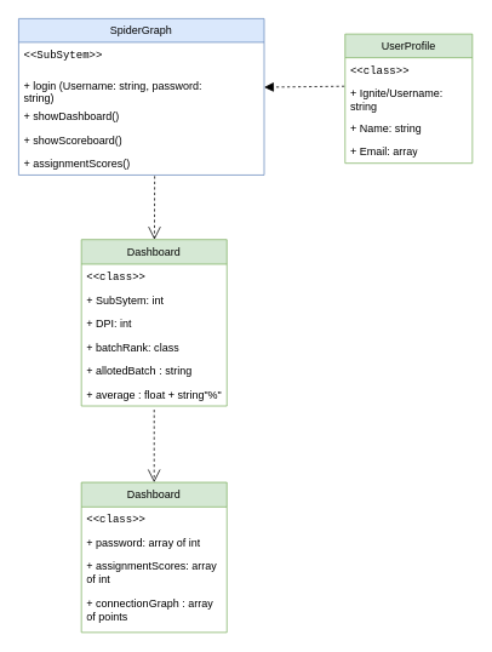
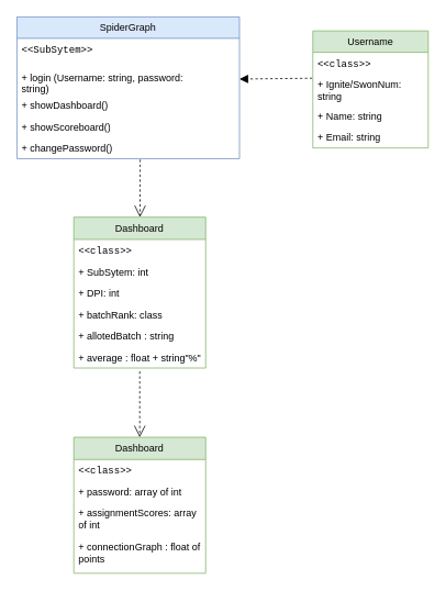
  <mxCell id="0" />
  <mxCell id="1" parent="0" />
  <mxCell id="2" value="SpiderGraph" style="swimlane;fontStyle=0;childLayout=stackLayout;horizontal=1;startSize=26;fillColor=#dae8fc;horizontalStack=0;resizeParent=1;resizeParentMax=0;resizeLast=0;collapsible=1;marginBottom=0;whiteSpace=wrap;html=1;strokeColor=#6c8ebf;" parent="1" vertex="1"><mxGeometry x="20" y="20" width="270" height="172" as="geometry"><mxRectangle x="60" y="50" width="110" height="30" as="alternateBounds" /></mxGeometry></mxCell>
  <mxCell id="3" value="&lt;font face=&quot;Courier New&quot;&gt;&amp;lt;&amp;lt;SubSytem&amp;gt;&amp;gt;&lt;/font&gt;" style="text;strokeColor=none;fillColor=none;align=left;verticalAlign=top;spacingLeft=4;spacingRight=4;overflow=hidden;rotatable=0;points=[[0,0.5],[1,0.5]];portConstraint=eastwest;whiteSpace=wrap;html=1;" parent="2" vertex="1"><mxGeometry y="26" width="270" height="34" as="geometry" /></mxCell>
  <mxCell id="4" value="+ login (Username: string, password: string)&lt;span style=&quot;white-space: pre;&quot;&gt;&#09;&lt;/span&gt;&lt;span style=&quot;white-space: pre;&quot;&gt;&#09;&lt;/span&gt;" style="text;align=left;verticalAlign=top;spacingLeft=4;spacingRight=4;overflow=hidden;rotatable=0;points=[[0,0.5],[1,0.5]];portConstraint=eastwest;whiteSpace=wrap;html=1;" parent="2" vertex="1"><mxGeometry y="60" width="270" height="34" as="geometry" /></mxCell>
  <mxCell id="5" value="&lt;font face=&quot;Helvetica&quot;&gt;+ showDashboard()&lt;/font&gt;" style="text;strokeColor=none;fillColor=none;align=left;verticalAlign=top;spacingLeft=4;spacingRight=4;overflow=hidden;rotatable=0;points=[[0,0.5],[1,0.5]];portConstraint=eastwest;whiteSpace=wrap;html=1;" parent="2" vertex="1"><mxGeometry y="94" width="270" height="26" as="geometry" /></mxCell>
  <mxCell id="6" value="&lt;font face=&quot;Helvetica&quot;&gt;+ showScoreboard()&lt;/font&gt;" style="text;strokeColor=none;fillColor=none;align=left;verticalAlign=top;spacingLeft=4;spacingRight=4;overflow=hidden;rotatable=0;points=[[0,0.5],[1,0.5]];portConstraint=eastwest;whiteSpace=wrap;html=1;" parent="2" vertex="1"><mxGeometry y="120" width="270" height="26" as="geometry" /></mxCell>
- <mxCell id="7" value="+ assignmentScores()" style="text;strokeColor=none;fillColor=none;align=left;verticalAlign=top;spacingLeft=4;spacingRight=4;overflow=hidden;rotatable=0;points=[[0,0.5],[1,0.5]];portConstraint=eastwest;whiteSpace=wrap;html=1;" parent="2" vertex="1"><mxGeometry y="146" width="270" height="26" as="geometry" /></mxCell>
+ <mxCell id="7" value="+ changePassword()" style="text;strokeColor=none;fillColor=none;align=left;verticalAlign=top;spacingLeft=4;spacingRight=4;overflow=hidden;rotatable=0;points=[[0,0.5],[1,0.5]];portConstraint=eastwest;whiteSpace=wrap;html=1;" parent="2" vertex="1"><mxGeometry y="146" width="270" height="26" as="geometry" /></mxCell>
  <mxCell id="8" value="" style="html=1;verticalAlign=bottom;endArrow=block;dashed=1;endSize=8;curved=0;rounded=0;exitX=-0.005;exitY=0.142;exitDx=0;exitDy=0;exitPerimeter=0;" parent="1" source="11" target="4" edge="1"><mxGeometry relative="1" as="geometry"><mxPoint x="379" y="90" as="sourcePoint" /><mxPoint x="289" y="90" as="targetPoint" /></mxGeometry></mxCell>
- <mxCell id="9" value="UserProfile" style="swimlane;fontStyle=0;childLayout=stackLayout;horizontal=1;startSize=26;fillColor=#d5e8d4;horizontalStack=0;resizeParent=1;resizeParentMax=0;resizeLast=0;collapsible=1;marginBottom=0;whiteSpace=wrap;html=1;strokeColor=#82b366;" parent="1" vertex="1"><mxGeometry x="379" y="37" width="140" height="142" as="geometry" /></mxCell>
+ <mxCell id="9" value="Username" style="swimlane;fontStyle=0;childLayout=stackLayout;horizontal=1;startSize=26;fillColor=#d5e8d4;horizontalStack=0;resizeParent=1;resizeParentMax=0;resizeLast=0;collapsible=1;marginBottom=0;whiteSpace=wrap;html=1;strokeColor=#82b366;" parent="1" vertex="1"><mxGeometry x="379" y="37" width="140" height="142" as="geometry" /></mxCell>
  <mxCell id="10" value="&lt;font face=&quot;Courier New&quot;&gt;&amp;lt;&amp;lt;class&amp;gt;&amp;gt;&lt;/font&gt;" style="text;strokeColor=none;fillColor=none;align=left;verticalAlign=top;spacingLeft=4;spacingRight=4;overflow=hidden;rotatable=0;points=[[0,0.5],[1,0.5]];portConstraint=eastwest;whiteSpace=wrap;html=1;" parent="9" vertex="1"><mxGeometry y="26" width="140" height="26" as="geometry" /></mxCell>
- <mxCell id="11" value="+ Ignite/Username: string" style="text;strokeColor=none;fillColor=none;align=left;verticalAlign=top;spacingLeft=4;spacingRight=4;overflow=hidden;rotatable=0;points=[[0,0.5],[1,0.5]];portConstraint=eastwest;whiteSpace=wrap;html=1;" parent="9" vertex="1"><mxGeometry y="52" width="140" height="38" as="geometry" /></mxCell>
+ <mxCell id="11" value="+ Ignite/SwonNum: string" style="text;strokeColor=none;fillColor=none;align=left;verticalAlign=top;spacingLeft=4;spacingRight=4;overflow=hidden;rotatable=0;points=[[0,0.5],[1,0.5]];portConstraint=eastwest;whiteSpace=wrap;html=1;" parent="9" vertex="1"><mxGeometry y="52" width="140" height="38" as="geometry" /></mxCell>
  <mxCell id="12" value="+ Name: string" style="text;strokeColor=none;fillColor=none;align=left;verticalAlign=top;spacingLeft=4;spacingRight=4;overflow=hidden;rotatable=0;points=[[0,0.5],[1,0.5]];portConstraint=eastwest;whiteSpace=wrap;html=1;" parent="9" vertex="1"><mxGeometry y="90" width="140" height="26" as="geometry" /></mxCell>
- <mxCell id="13" value="+ Email: array" style="text;strokeColor=none;fillColor=none;align=left;verticalAlign=top;spacingLeft=4;spacingRight=4;overflow=hidden;rotatable=0;points=[[0,0.5],[1,0.5]];portConstraint=eastwest;whiteSpace=wrap;html=1;" parent="9" vertex="1"><mxGeometry y="116" width="140" height="26" as="geometry" /></mxCell>
+ <mxCell id="13" value="+ Email: string" style="text;strokeColor=none;fillColor=none;align=left;verticalAlign=top;spacingLeft=4;spacingRight=4;overflow=hidden;rotatable=0;points=[[0,0.5],[1,0.5]];portConstraint=eastwest;whiteSpace=wrap;html=1;" parent="9" vertex="1"><mxGeometry y="116" width="140" height="26" as="geometry" /></mxCell>
  <mxCell id="14" value="Dashboard" style="swimlane;fontStyle=0;childLayout=stackLayout;horizontal=1;startSize=27;fillColor=#d5e8d4;horizontalStack=0;resizeParent=1;resizeParentMax=0;resizeLast=0;collapsible=1;marginBottom=0;whiteSpace=wrap;html=1;strokeColor=#82b366;" parent="1" vertex="1"><mxGeometry x="89" y="263" width="160" height="183" as="geometry" /></mxCell>
  <mxCell id="15" value="&lt;font face=&quot;Courier New&quot;&gt;&amp;lt;&amp;lt;class&amp;gt;&amp;gt;&lt;/font&gt;" style="text;strokeColor=none;fillColor=none;align=left;verticalAlign=top;spacingLeft=4;spacingRight=4;overflow=hidden;rotatable=0;points=[[0,0.5],[1,0.5]];portConstraint=eastwest;whiteSpace=wrap;html=1;" parent="14" vertex="1"><mxGeometry y="27" width="160" height="26" as="geometry" /></mxCell>
  <mxCell id="16" value="+ SubSytem: int" style="text;strokeColor=none;fillColor=none;align=left;verticalAlign=top;spacingLeft=4;spacingRight=4;overflow=hidden;rotatable=0;points=[[0,0.5],[1,0.5]];portConstraint=eastwest;whiteSpace=wrap;html=1;" parent="14" vertex="1"><mxGeometry y="53" width="160" height="26" as="geometry" /></mxCell>
  <mxCell id="17" value="+ DPI: int" style="text;strokeColor=none;fillColor=none;align=left;verticalAlign=top;spacingLeft=4;spacingRight=4;overflow=hidden;rotatable=0;points=[[0,0.5],[1,0.5]];portConstraint=eastwest;whiteSpace=wrap;html=1;" parent="14" vertex="1"><mxGeometry y="79" width="160" height="26" as="geometry" /></mxCell>
  <mxCell id="18" value="+ batchRank: class" style="text;strokeColor=none;fillColor=none;align=left;verticalAlign=top;spacingLeft=4;spacingRight=4;overflow=hidden;rotatable=0;points=[[0,0.5],[1,0.5]];portConstraint=eastwest;whiteSpace=wrap;html=1;" parent="14" vertex="1"><mxGeometry y="105" width="160" height="26" as="geometry" /></mxCell>
  <mxCell id="19" value="+ allotedBatch : string" style="text;strokeColor=none;fillColor=none;align=left;verticalAlign=top;spacingLeft=4;spacingRight=4;overflow=hidden;rotatable=0;points=[[0,0.5],[1,0.5]];portConstraint=eastwest;whiteSpace=wrap;html=1;" parent="14" vertex="1"><mxGeometry y="131" width="160" height="26" as="geometry" /></mxCell>
  <mxCell id="20" value="+ average : float + string&quot;%&quot;" style="text;strokeColor=none;fillColor=none;align=left;verticalAlign=top;spacingLeft=4;spacingRight=4;overflow=hidden;rotatable=0;points=[[0,0.5],[1,0.5]];portConstraint=eastwest;whiteSpace=wrap;html=1;" parent="14" vertex="1"><mxGeometry y="157" width="160" height="26" as="geometry" /></mxCell>
  <mxCell id="21" value="" style="endArrow=open;endSize=12;dashed=1;labelBackgroundColor=default;html=1;exitX=0.554;exitY=1.045;exitDx=0;exitDy=0;exitPerimeter=0;" parent="1" source="7" target="14" edge="1"><mxGeometry x="-0.6" width="160" relative="1" as="geometry"><mxPoint x="169" y="200" as="sourcePoint" /><mxPoint x="168.5" y="260" as="targetPoint" /><mxPoint as="offset" /></mxGeometry></mxCell>
  <mxCell id="22" value="Dashboard" style="swimlane;fontStyle=0;childLayout=stackLayout;horizontal=1;startSize=27;fillColor=#d5e8d4;horizontalStack=0;resizeParent=1;resizeParentMax=0;resizeLast=0;collapsible=1;marginBottom=0;whiteSpace=wrap;html=1;strokeColor=#82b366;" parent="1" vertex="1"><mxGeometry x="89" y="530" width="160" height="165" as="geometry" /></mxCell>
  <mxCell id="23" value="&lt;font face=&quot;Courier New&quot;&gt;&amp;lt;&amp;lt;class&amp;gt;&amp;gt;&lt;/font&gt;" style="text;strokeColor=none;fillColor=none;align=left;verticalAlign=top;spacingLeft=4;spacingRight=4;overflow=hidden;rotatable=0;points=[[0,0.5],[1,0.5]];portConstraint=eastwest;whiteSpace=wrap;html=1;" parent="22" vertex="1"><mxGeometry y="27" width="160" height="26" as="geometry" /></mxCell>
  <mxCell id="24" value="+ password: array of int" style="text;strokeColor=none;fillColor=none;align=left;verticalAlign=top;spacingLeft=4;spacingRight=4;overflow=hidden;rotatable=0;points=[[0,0.5],[1,0.5]];portConstraint=eastwest;whiteSpace=wrap;html=1;" parent="22" vertex="1"><mxGeometry y="53" width="160" height="26" as="geometry" /></mxCell>
  <mxCell id="25" value="+ assignmentScores: array of int" style="text;strokeColor=none;fillColor=none;align=left;verticalAlign=top;spacingLeft=4;spacingRight=4;overflow=hidden;rotatable=0;points=[[0,0.5],[1,0.5]];portConstraint=eastwest;whiteSpace=wrap;html=1;" parent="22" vertex="1"><mxGeometry y="79" width="160" height="41" as="geometry" /></mxCell>
- <mxCell id="26" value="+ connectionGraph : array of points" style="text;strokeColor=none;fillColor=none;align=left;verticalAlign=top;spacingLeft=4;spacingRight=4;overflow=hidden;rotatable=0;points=[[0,0.5],[1,0.5]];portConstraint=eastwest;whiteSpace=wrap;html=1;" parent="22" vertex="1"><mxGeometry y="120" width="160" height="45" as="geometry" /></mxCell>
+ <mxCell id="26" value="+ connectionGraph : float of points" style="text;strokeColor=none;fillColor=none;align=left;verticalAlign=top;spacingLeft=4;spacingRight=4;overflow=hidden;rotatable=0;points=[[0,0.5],[1,0.5]];portConstraint=eastwest;whiteSpace=wrap;html=1;" parent="22" vertex="1"><mxGeometry y="120" width="160" height="45" as="geometry" /></mxCell>
  <mxCell id="27" value="" style="endArrow=open;endSize=12;dashed=1;labelBackgroundColor=default;html=1;" parent="1" target="22" edge="1"><mxGeometry x="-0.6" width="160" relative="1" as="geometry"><mxPoint x="169" y="450" as="sourcePoint" /><mxPoint x="168.5" y="520" as="targetPoint" /><mxPoint as="offset" /></mxGeometry></mxCell>
